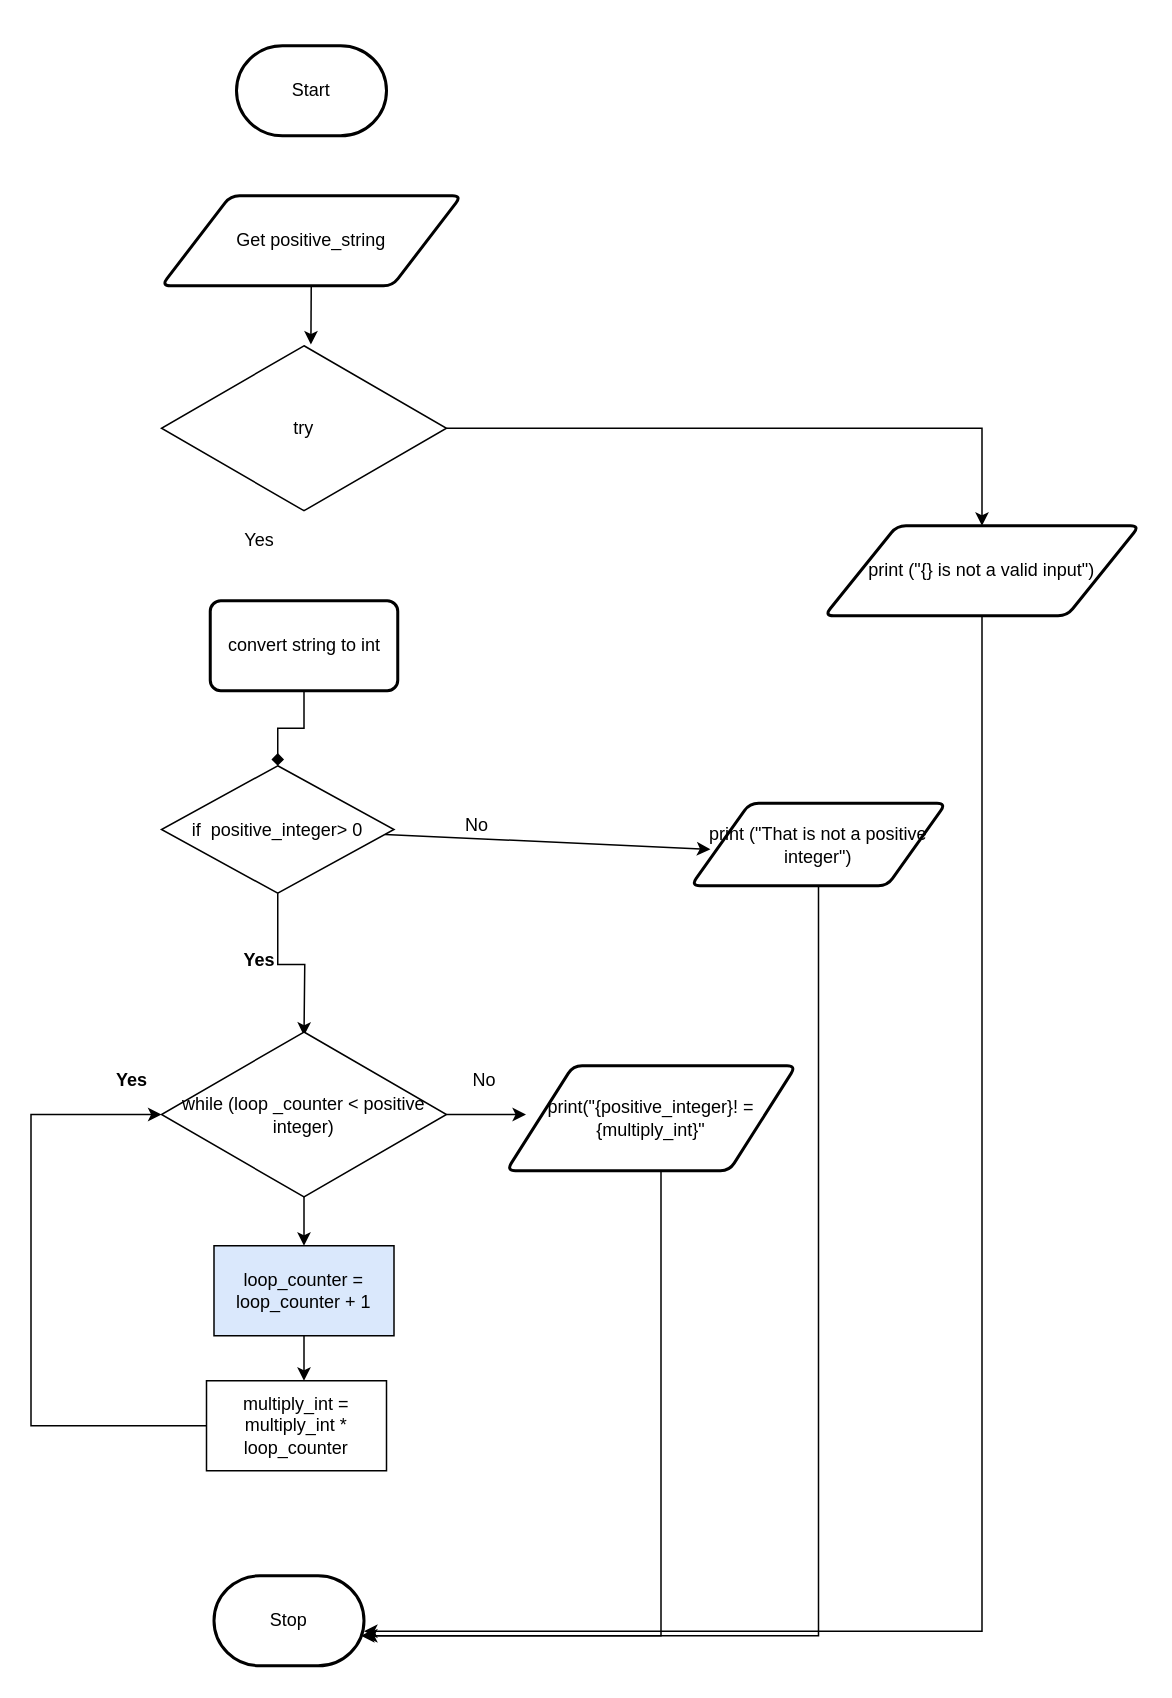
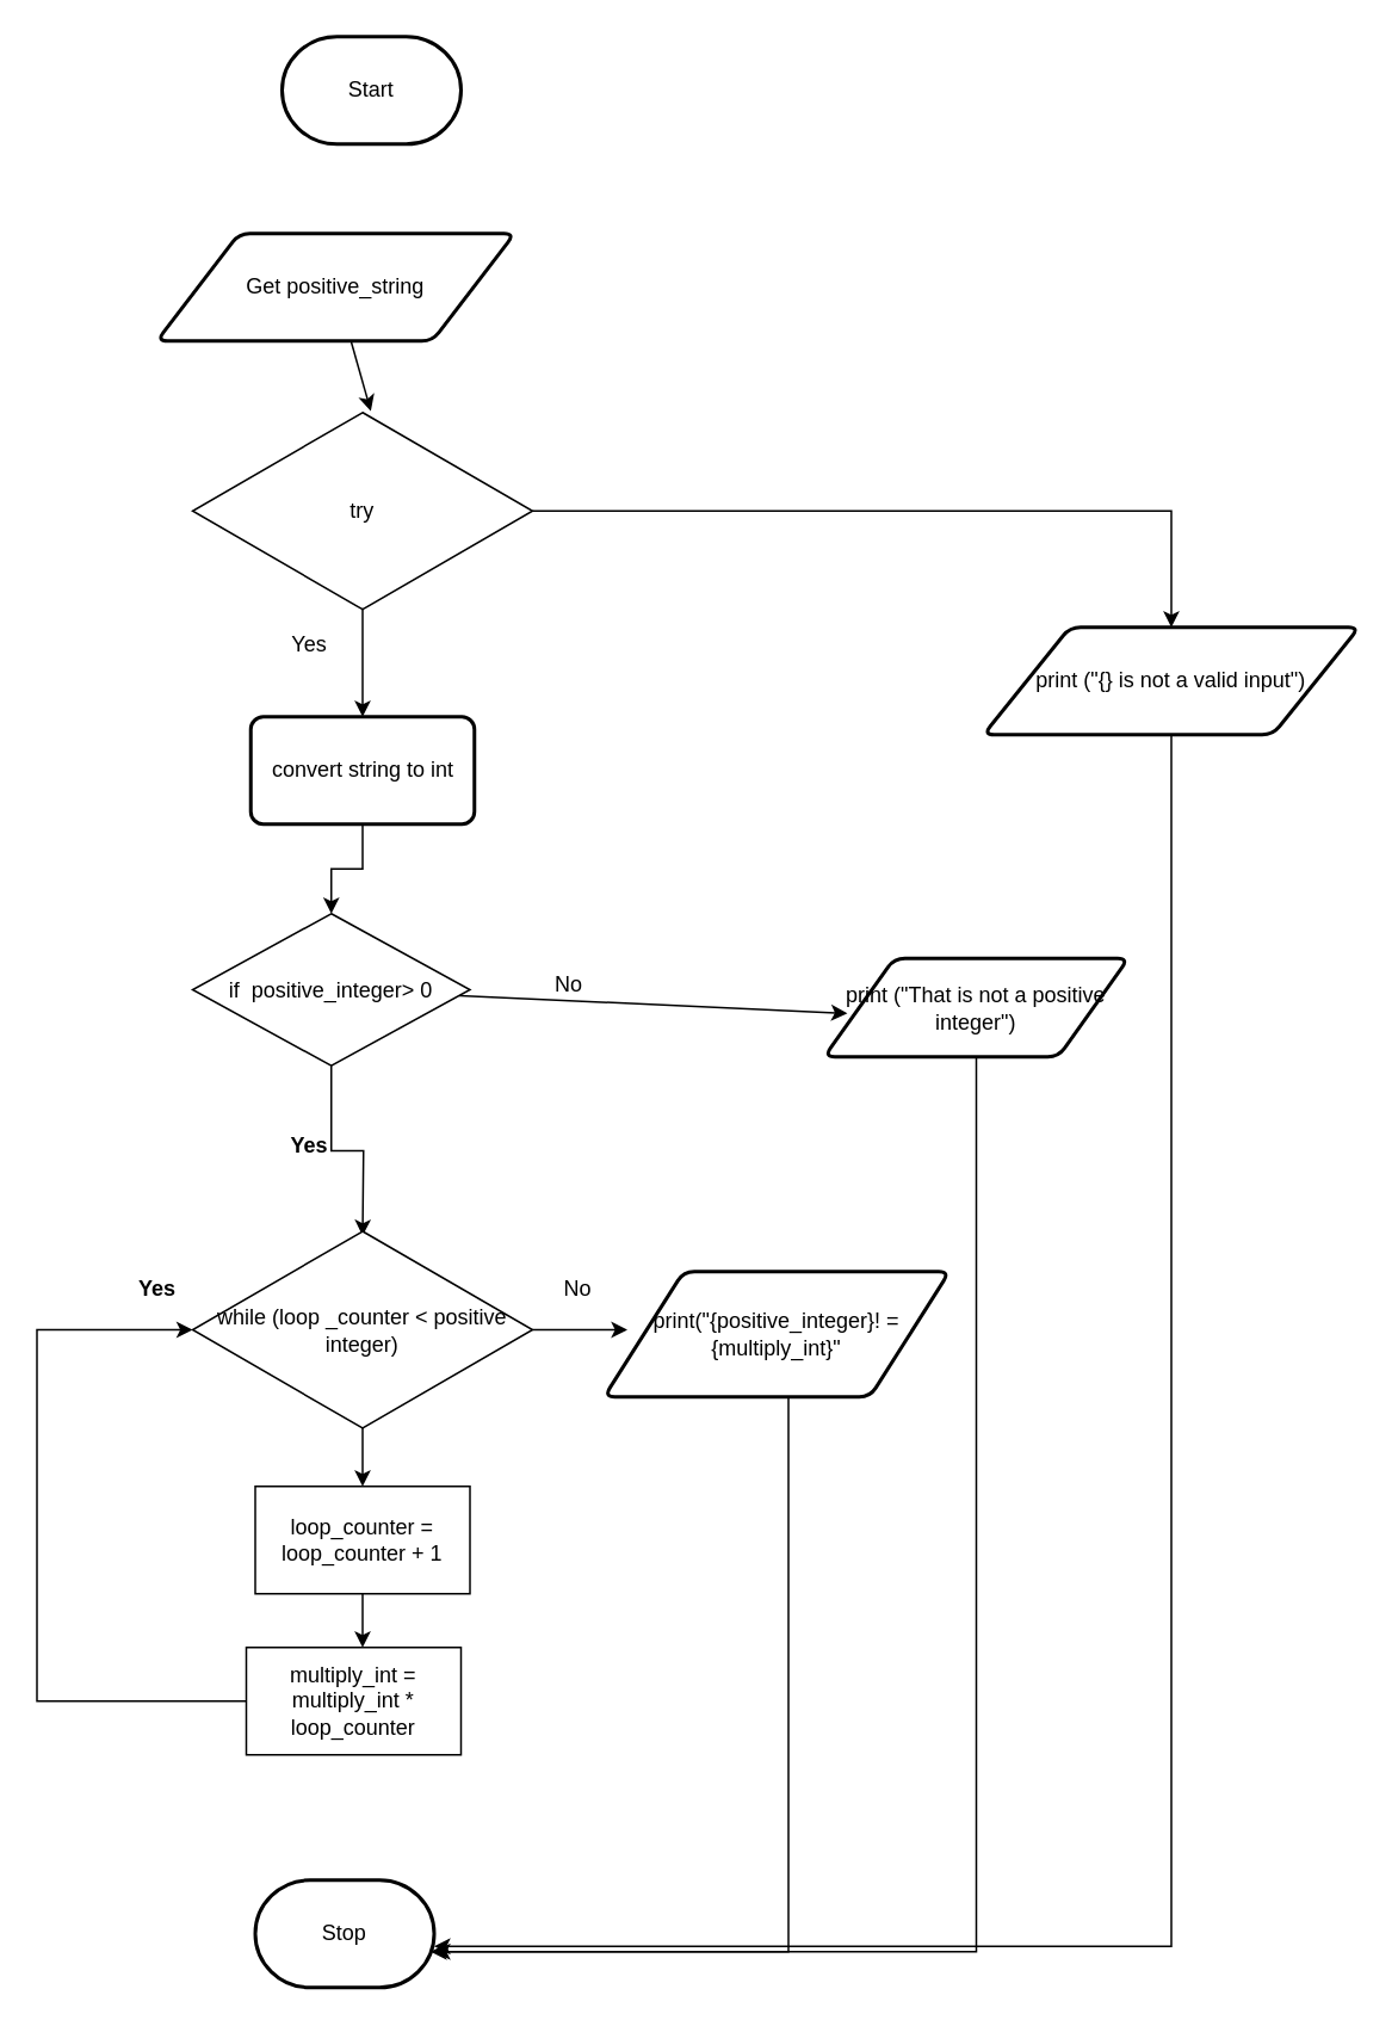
  <mxCell id="0" />
  <mxCell id="1" parent="0" />
- <mxCell id="2" value="Start" style="strokeWidth=2;html=1;shape=mxgraph.flowchart.terminator;whiteSpace=wrap;" parent="1" vertex="1"><mxGeometry x="157" y="30" width="100" height="60" as="geometry" /></mxCell>
+ <mxCell id="2" value="Start" style="strokeWidth=2;html=1;shape=mxgraph.flowchart.terminator;whiteSpace=wrap;" parent="1" vertex="1"><mxGeometry x="157" y="20" width="100" height="60" as="geometry" /></mxCell>
  <mxCell id="3" style="edgeStyle=none;html=1;entryX=0.58;entryY=-0.013;entryDx=0;entryDy=0;entryPerimeter=0;" parent="1" source="4" edge="1"><mxGeometry relative="1" as="geometry"><mxPoint x="206.6" y="229.22" as="targetPoint" /></mxGeometry></mxCell>
- <mxCell id="4" value="Get positive_string" style="shape=parallelogram;html=1;strokeWidth=2;perimeter=parallelogramPerimeter;whiteSpace=wrap;rounded=1;arcSize=12;size=0.23;" parent="1" vertex="1"><mxGeometry x="107" y="130" width="200" height="60" as="geometry" /></mxCell>
+ <mxCell id="4" value="Get positive_string" style="shape=parallelogram;html=1;strokeWidth=2;perimeter=parallelogramPerimeter;whiteSpace=wrap;rounded=1;arcSize=12;size=0.23;" parent="1" vertex="1"><mxGeometry x="87" y="130" width="200" height="60" as="geometry" /></mxCell>
  <mxCell id="5" style="edgeStyle=none;html=1;entryX=0.5;entryY=0;entryDx=0;entryDy=0;" parent="1" edge="1"><mxGeometry relative="1" as="geometry"><mxPoint x="197" y="290" as="sourcePoint" /><mxPoint x="202" y="330" as="targetPoint" /></mxGeometry></mxCell>
  <mxCell id="6" value="Stop" style="strokeWidth=2;html=1;shape=mxgraph.flowchart.terminator;whiteSpace=wrap;" parent="1" vertex="1"><mxGeometry x="142" y="1050" width="100" height="60" as="geometry" /></mxCell>
  <mxCell id="7" style="edgeStyle=none;html=1;" parent="1" source="9" edge="1"><mxGeometry relative="1" as="geometry"><mxPoint x="199.5" y="440" as="targetPoint" /></mxGeometry></mxCell>
- <mxCell id="8" style="edgeStyle=orthogonalEdgeStyle;rounded=0;html=1;endArrow=diamond;" parent="1" source="9" target="17" edge="1"><mxGeometry relative="1" as="geometry" /></mxCell>
+ <mxCell id="8" style="edgeStyle=orthogonalEdgeStyle;rounded=0;html=1;" parent="1" source="9" target="17" edge="1"><mxGeometry relative="1" as="geometry" /></mxCell>
  <mxCell id="9" value="convert string to int" style="rounded=1;whiteSpace=wrap;html=1;absoluteArcSize=1;arcSize=14;strokeWidth=2;" parent="1" vertex="1"><mxGeometry x="139.5" y="400" width="125" height="60" as="geometry" /></mxCell>
+ <mxCell id="10" style="edgeStyle=none;html=1;entryX=0.5;entryY=0;entryDx=0;entryDy=0;labelPosition=center;verticalLabelPosition=middle;align=center;verticalAlign=middle;" parent="1" source="13" target="9" edge="1"><mxGeometry relative="1" as="geometry" /></mxCell>
  <mxCell id="11" style="edgeStyle=orthogonalEdgeStyle;html=1;strokeColor=none;rounded=0;" parent="1" source="13" edge="1"><mxGeometry relative="1" as="geometry"><mxPoint x="387" y="285" as="targetPoint" /></mxGeometry></mxCell>
  <mxCell id="12" style="edgeStyle=orthogonalEdgeStyle;html=1;entryX=0.5;entryY=0;entryDx=0;entryDy=0;rounded=0;" parent="1" source="13" target="21" edge="1"><mxGeometry relative="1" as="geometry" /></mxCell>
  <mxCell id="13" value="try" style="rhombus;whiteSpace=wrap;html=1;" parent="1" vertex="1"><mxGeometry x="107" y="230" width="190" height="110" as="geometry" /></mxCell>
  <mxCell id="14" value="Yes" style="text;html=1;resizable=0;autosize=1;align=center;verticalAlign=middle;points=[];fillColor=none;strokeColor=none;rounded=0;" parent="1" vertex="1"><mxGeometry x="152" y="350" width="40" height="20" as="geometry" /></mxCell>
  <mxCell id="15" style="edgeStyle=orthogonalEdgeStyle;rounded=0;html=1;entryX=0.5;entryY=0;entryDx=0;entryDy=0;" parent="1" source="17" edge="1"><mxGeometry relative="1" as="geometry"><mxPoint x="202" y="690" as="targetPoint" /></mxGeometry></mxCell>
  <mxCell id="16" style="edgeStyle=none;html=1;entryX=0.076;entryY=0.559;entryDx=0;entryDy=0;entryPerimeter=0;" parent="1" source="17" target="23" edge="1"><mxGeometry relative="1" as="geometry" /></mxCell>
  <mxCell id="17" value="if&amp;nbsp; positive_integer&amp;gt; 0" style="rhombus;whiteSpace=wrap;html=1;" parent="1" vertex="1"><mxGeometry x="107" y="510" width="155" height="85" as="geometry" /></mxCell>
  <mxCell id="18" value="Yes" style="text;html=1;resizable=0;autosize=1;align=center;verticalAlign=middle;points=[];fillColor=none;strokeColor=none;rounded=0;fontStyle=1" parent="1" vertex="1"><mxGeometry x="152" y="630" width="40" height="20" as="geometry" /></mxCell>
  <mxCell id="19" value="No" style="text;html=1;resizable=0;autosize=1;align=center;verticalAlign=middle;points=[];fillColor=none;strokeColor=none;rounded=0;" parent="1" vertex="1"><mxGeometry x="302" y="540" width="30" height="20" as="geometry" /></mxCell>
  <mxCell id="20" style="edgeStyle=orthogonalEdgeStyle;rounded=0;html=1;entryX=1;entryY=0.617;entryDx=0;entryDy=0;entryPerimeter=0;" parent="1" source="21" target="6" edge="1"><mxGeometry relative="1" as="geometry"><Array as="points"><mxPoint x="654" y="1087" /></Array></mxGeometry></mxCell>
  <mxCell id="21" value="print (&quot;{} is not a valid input&quot;)" style="shape=parallelogram;html=1;strokeWidth=2;perimeter=parallelogramPerimeter;whiteSpace=wrap;rounded=1;arcSize=12;size=0.23;" parent="1" vertex="1"><mxGeometry x="549" y="350" width="210" height="60" as="geometry" /></mxCell>
  <mxCell id="22" style="edgeStyle=orthogonalEdgeStyle;rounded=0;html=1;" parent="1" source="23" edge="1"><mxGeometry relative="1" as="geometry"><mxPoint x="240" y="1090" as="targetPoint" /><Array as="points"><mxPoint x="545" y="1090" /></Array></mxGeometry></mxCell>
  <mxCell id="23" value="&lt;font style=&quot;font-size: 12px&quot;&gt;print (&quot;That is not a positive integer&quot;)&lt;/font&gt;" style="shape=parallelogram;html=1;strokeWidth=2;perimeter=parallelogramPerimeter;whiteSpace=wrap;rounded=1;arcSize=12;size=0.23;" parent="1" vertex="1"><mxGeometry x="460" y="535" width="170" height="55" as="geometry" /></mxCell>
  <mxCell id="24" style="edgeStyle=orthogonalEdgeStyle;rounded=0;html=1;" parent="1" source="26" edge="1"><mxGeometry relative="1" as="geometry"><mxPoint x="202" y="830" as="targetPoint" /></mxGeometry></mxCell>
  <mxCell id="25" style="edgeStyle=orthogonalEdgeStyle;rounded=0;html=1;" parent="1" source="26" edge="1"><mxGeometry relative="1" as="geometry"><mxPoint x="350" y="742.5" as="targetPoint" /></mxGeometry></mxCell>
  <mxCell id="26" value="while (loop _counter &amp;lt; positive integer)" style="rhombus;whiteSpace=wrap;html=1;" parent="1" vertex="1"><mxGeometry x="107" y="687.5" width="190" height="110" as="geometry" /></mxCell>
  <mxCell id="27" value="Yes" style="text;html=1;resizable=0;autosize=1;align=center;verticalAlign=middle;points=[];fillColor=none;strokeColor=none;rounded=0;fontStyle=1" parent="1" vertex="1"><mxGeometry x="67" y="710" width="40" height="20" as="geometry" /></mxCell>
  <mxCell id="28" value="No" style="text;html=1;resizable=0;autosize=1;align=center;verticalAlign=middle;points=[];fillColor=none;strokeColor=none;rounded=0;" parent="1" vertex="1"><mxGeometry x="307" y="710" width="30" height="20" as="geometry" /></mxCell>
  <mxCell id="29" style="edgeStyle=orthogonalEdgeStyle;rounded=0;html=1;" parent="1" source="30" target="6" edge="1"><mxGeometry relative="1" as="geometry"><mxPoint x="433.5" y="910" as="targetPoint" /><Array as="points"><mxPoint x="440" y="1090" /></Array></mxGeometry></mxCell>
  <mxCell id="30" value="print(&quot;{positive_integer}! = {multiply_int}&quot;" style="shape=parallelogram;html=1;strokeWidth=2;perimeter=parallelogramPerimeter;whiteSpace=wrap;rounded=1;arcSize=12;size=0.23;" parent="1" vertex="1"><mxGeometry x="337" y="710" width="193" height="70" as="geometry" /></mxCell>
  <mxCell id="31" style="edgeStyle=none;html=1;" parent="1" source="32" edge="1"><mxGeometry relative="1" as="geometry"><mxPoint x="202" y="920" as="targetPoint" /></mxGeometry></mxCell>
- <mxCell id="32" value="loop_counter = loop_counter + 1" style="rounded=0;whiteSpace=wrap;html=1;fillColor=#dae8fc;" parent="1" vertex="1"><mxGeometry x="142" y="830" width="120" height="60" as="geometry" /></mxCell>
+ <mxCell id="32" value="loop_counter = loop_counter + 1" style="rounded=0;whiteSpace=wrap;html=1;" parent="1" vertex="1"><mxGeometry x="142" y="830" width="120" height="60" as="geometry" /></mxCell>
  <mxCell id="33" style="edgeStyle=orthogonalEdgeStyle;html=1;entryX=0;entryY=0.5;entryDx=0;entryDy=0;rounded=0;" parent="1" source="34" target="26" edge="1"><mxGeometry relative="1" as="geometry"><Array as="points"><mxPoint x="20" y="950" /><mxPoint x="20" y="743" /></Array></mxGeometry></mxCell>
  <mxCell id="34" value="multiply_int = multiply_int * loop_counter" style="rounded=0;whiteSpace=wrap;html=1;" parent="1" vertex="1"><mxGeometry x="137" y="920" width="120" height="60" as="geometry" /></mxCell>
